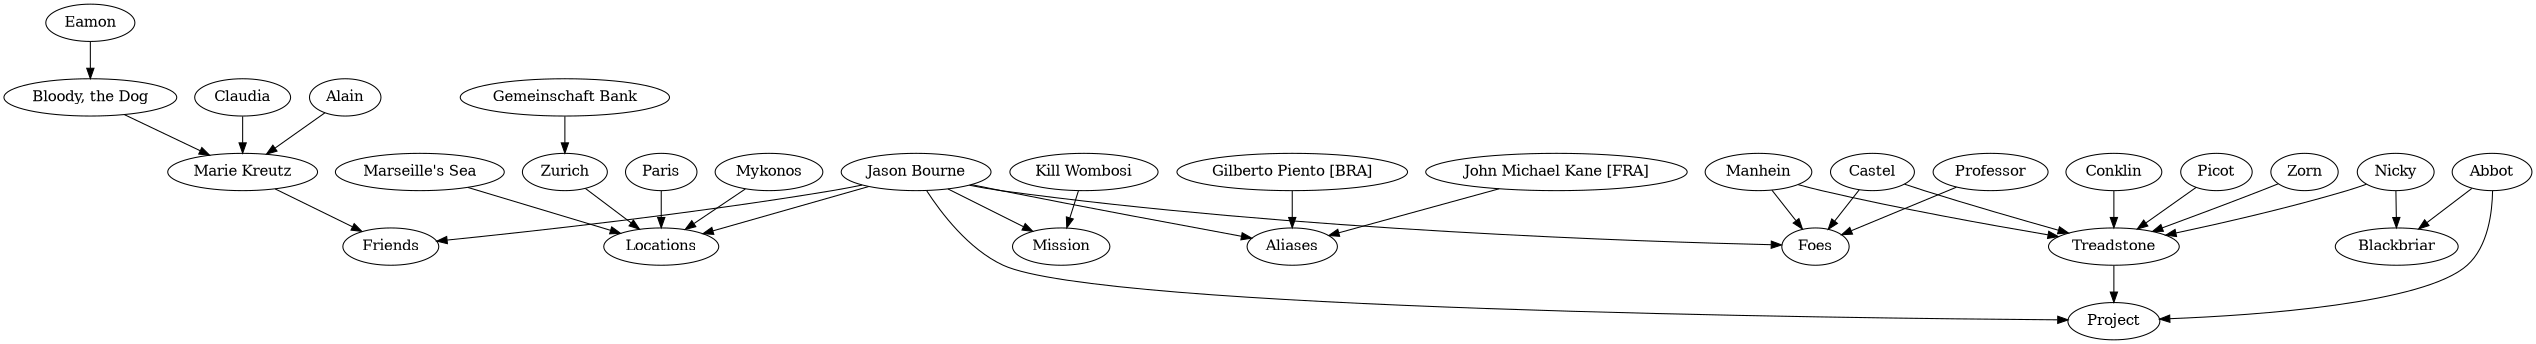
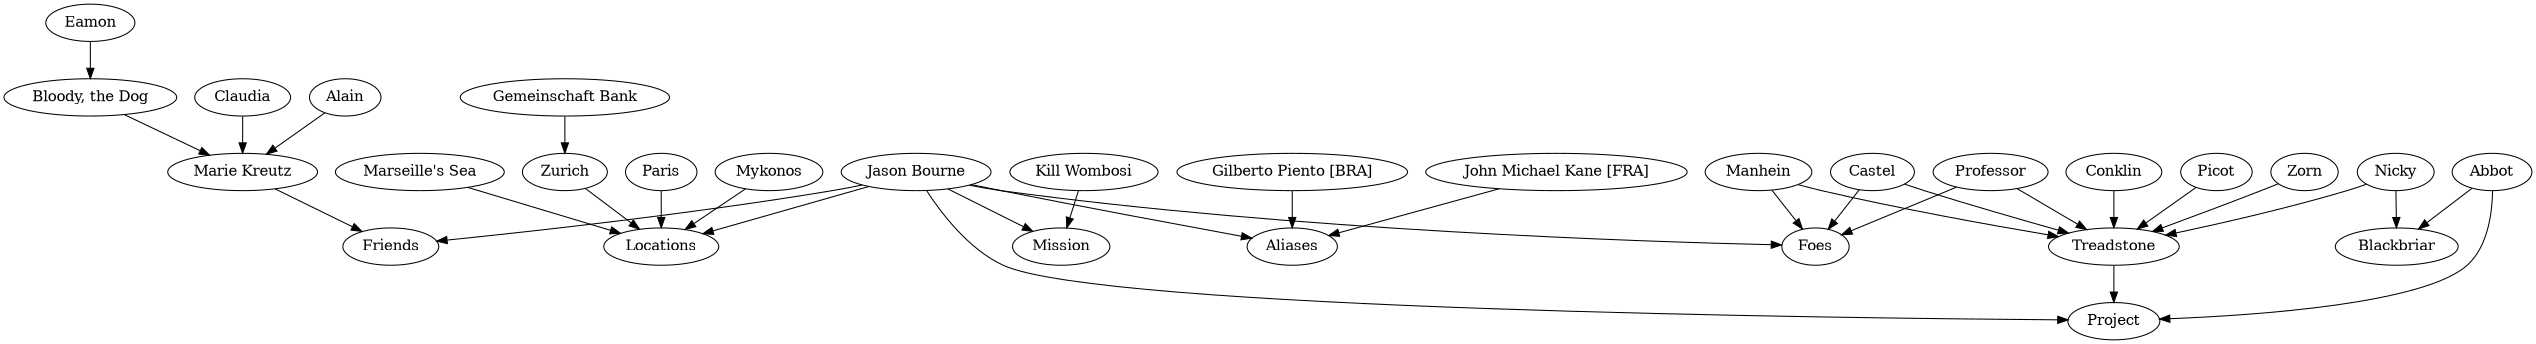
  digraph {
    n1 [label="Jason Bourne"]
    n2 [label=Friends]
    n3 [label=Foes]
    n4 [label=Locations]
    n5 [label=Project]
    n6 [label=Aliases]
    n7 [label=Mission]
    n8 [label="Marie Kreutz"]
    n9 [label=Eamon]
    n10 [label="Bloody, the Dog"]
    n11 [label=Claudia]
    n12 [label=Alain]
    n13 [label=Professor]
    n14 [label=Treadstone]
    n15 [label=Manhein]
    n16 [label=Castel]
    n17 [label="Marseille's Sea"]
    n18 [label="Gemeinschaft Bank"]
    n19 [label=Zurich]
    n20 [label=Paris]
    n21 [label=Mykonos]
    n22 [label=Blackbriar]
    n23 [label=Conklin]
    n24 [label=Abbot]
    n25 [label=Picot]
    n26 [label=Nicky]
    n27 [label=Zorn]
    n28 [label="John Michael Kane [FRA]"]
    n29 [label="Gilberto Piento [BRA]"]
    n30 [label="Kill Wombosi"]
    n1 -> n2
    n1 -> n3
    n1 -> n4
    n1 -> n5
    n1 -> n6
    n1 -> n7
    n8 -> n2
    n9 -> n10
    n10 -> n8
    n11 -> n8
    n12 -> n8
    n13 -> n3
+   n13 -> n14
    n14 -> n5
    n15 -> n3
    n15 -> n14
    n16 -> n3
    n16 -> n14
    n17 -> n4
    n18 -> n19
    n19 -> n4
    n20 -> n4
    n21 -> n4
    n23 -> n14
    n24 -> n5
    n24 -> n22
    n25 -> n14
    n26 -> n14
    n26 -> n22
    n27 -> n14
    n28 -> n6
    n29 -> n6
    n30 -> n7
  }
